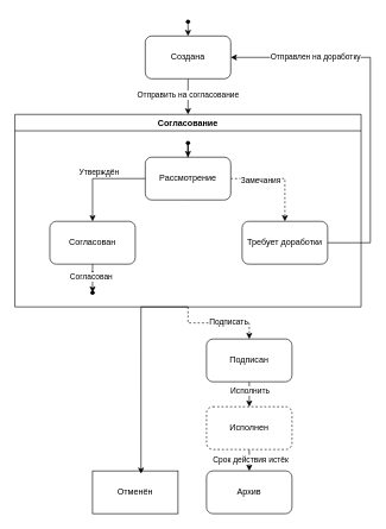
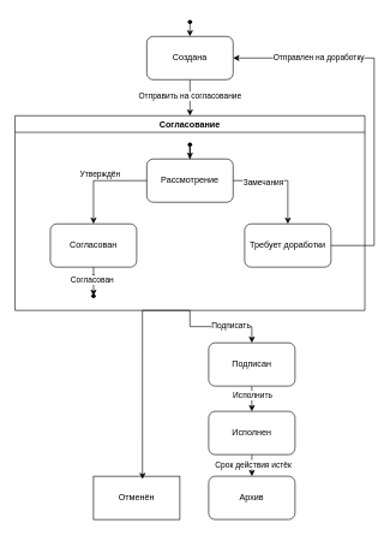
  <mxCell id="0" />
  <mxCell id="1" parent="0" />
  <mxCell id="2" style="edgeStyle=orthogonalEdgeStyle;rounded=0;orthogonalLoop=1;jettySize=auto;html=1;entryX=0.5;entryY=0;entryDx=0;entryDy=0;" edge="1" parent="1" source="3" target="6"><mxGeometry relative="1" as="geometry" /></mxCell>
  <mxCell id="3" value="" style="shape=waypoint;sketch=0;fillStyle=solid;size=6;pointerEvents=1;points=[];fillColor=none;resizable=0;rotatable=0;perimeter=centerPerimeter;snapToPoint=1;" vertex="1" parent="1"><mxGeometry x="253" y="20" width="20" height="20" as="geometry" /></mxCell>
  <mxCell id="4" style="edgeStyle=orthogonalEdgeStyle;rounded=0;orthogonalLoop=1;jettySize=auto;html=1;exitX=0.5;exitY=1;exitDx=0;exitDy=0;entryX=0.5;entryY=0;entryDx=0;entryDy=0;" edge="1" parent="1" source="6" target="9"><mxGeometry relative="1" as="geometry" /></mxCell>
  <mxCell id="5" value="Отправить на согласование" style="edgeLabel;html=1;align=center;verticalAlign=middle;resizable=0;points=[];" vertex="1" connectable="0" parent="4"><mxGeometry x="-0.12" y="-1" relative="1" as="geometry"><mxPoint as="offset" /></mxGeometry></mxCell>
  <mxCell id="6" value="Создана" style="rounded=1;whiteSpace=wrap;html=1;" vertex="1" parent="1"><mxGeometry x="203" y="50" width="120" height="60" as="geometry" /></mxCell>
- <mxCell id="7" value="" style="edgeStyle=orthogonalEdgeStyle;rounded=0;orthogonalLoop=1;jettySize=auto;html=1;dashed=1;" edge="1" parent="1" source="9" target="26"><mxGeometry relative="1" as="geometry" /></mxCell>
+ <mxCell id="7" value="" style="edgeStyle=orthogonalEdgeStyle;rounded=0;orthogonalLoop=1;jettySize=auto;html=1;" edge="1" parent="1" source="9" target="26"><mxGeometry relative="1" as="geometry" /></mxCell>
  <mxCell id="8" value="Подписать" style="edgeLabel;html=1;align=center;verticalAlign=middle;resizable=0;points=[];" vertex="1" connectable="0" parent="7"><mxGeometry x="0.2" y="2" relative="1" as="geometry"><mxPoint as="offset" /></mxGeometry></mxCell>
  <mxCell id="9" value="Согласование" style="swimlane;whiteSpace=wrap;html=1;" vertex="1" parent="1"><mxGeometry x="20" y="160" width="486" height="270" as="geometry" /></mxCell>
  <mxCell id="10" value="" style="edgeStyle=orthogonalEdgeStyle;rounded=0;orthogonalLoop=1;jettySize=auto;html=1;" edge="1" parent="9" source="11" target="14"><mxGeometry relative="1" as="geometry" /></mxCell>
  <mxCell id="11" value="" style="shape=waypoint;sketch=0;fillStyle=solid;size=6;pointerEvents=1;points=[];fillColor=none;resizable=0;rotatable=0;perimeter=centerPerimeter;snapToPoint=1;" vertex="1" parent="9"><mxGeometry x="233" y="30" width="20" height="20" as="geometry" /></mxCell>
- <mxCell id="12" style="edgeStyle=orthogonalEdgeStyle;rounded=0;orthogonalLoop=1;jettySize=auto;html=1;exitX=0.5;exitY=1;exitDx=0;exitDy=0;dashed=1;" edge="1" parent="9" source="14" target="16"><mxGeometry relative="1" as="geometry"><Array as="points"><mxPoint x="243" y="90" /><mxPoint x="379" y="90" /></Array></mxGeometry></mxCell>
+ <mxCell id="12" style="edgeStyle=orthogonalEdgeStyle;rounded=0;orthogonalLoop=1;jettySize=auto;html=1;exitX=0.5;exitY=1;exitDx=0;exitDy=0;" edge="1" parent="9" source="14" target="16"><mxGeometry relative="1" as="geometry"><Array as="points"><mxPoint x="243" y="90" /><mxPoint x="379" y="90" /></Array></mxGeometry></mxCell>
  <mxCell id="13" value="Замечания" style="edgeLabel;html=1;align=center;verticalAlign=middle;resizable=0;points=[];" vertex="1" connectable="0" parent="12"><mxGeometry x="0.163" y="-1" relative="1" as="geometry"><mxPoint as="offset" /></mxGeometry></mxCell>
  <mxCell id="14" value="Рассмотрение" style="rounded=1;whiteSpace=wrap;html=1;" vertex="1" parent="9"><mxGeometry x="183" y="60" width="120" height="60" as="geometry" /></mxCell>
  <mxCell id="15" value="Согласован" style="rounded=1;whiteSpace=wrap;html=1;" vertex="1" parent="9"><mxGeometry x="49" y="150" width="120" height="60" as="geometry" /></mxCell>
  <mxCell id="16" value="Требует доработки" style="rounded=1;whiteSpace=wrap;html=1;" vertex="1" parent="9"><mxGeometry x="319" y="150" width="120" height="60" as="geometry" /></mxCell>
  <mxCell id="17" style="edgeStyle=orthogonalEdgeStyle;rounded=0;orthogonalLoop=1;jettySize=auto;html=1;entryX=0.5;entryY=0;entryDx=0;entryDy=0;exitX=0;exitY=0.5;exitDx=0;exitDy=0;" edge="1" parent="9" source="14" target="15"><mxGeometry relative="1" as="geometry"><mxPoint x="179" y="90" as="sourcePoint" /><Array as="points"><mxPoint x="109" y="90" /></Array></mxGeometry></mxCell>
  <mxCell id="18" value="Утверждён" style="edgeLabel;html=1;align=center;verticalAlign=middle;resizable=0;points=[];" vertex="1" connectable="0" parent="17"><mxGeometry x="0.306" y="-1" relative="1" as="geometry"><mxPoint x="9" y="-24" as="offset" /></mxGeometry></mxCell>
  <mxCell id="19" value="" style="shape=waypoint;sketch=0;fillStyle=solid;size=6;pointerEvents=1;points=[];fillColor=none;resizable=0;rotatable=0;perimeter=centerPerimeter;snapToPoint=1;" vertex="1" parent="9"><mxGeometry x="99" y="240" width="20" height="20" as="geometry" /></mxCell>
  <mxCell id="20" style="edgeStyle=orthogonalEdgeStyle;rounded=0;orthogonalLoop=1;jettySize=auto;html=1;entryX=0.5;entryY=-0.05;entryDx=0;entryDy=0;entryPerimeter=0;" edge="1" parent="9" source="15" target="19"><mxGeometry relative="1" as="geometry" /></mxCell>
  <mxCell id="21" value="Согласован" style="edgeLabel;html=1;align=center;verticalAlign=middle;resizable=0;points=[];" vertex="1" connectable="0" parent="20"><mxGeometry x="0.233" y="-3" relative="1" as="geometry"><mxPoint as="offset" /></mxGeometry></mxCell>
  <mxCell id="22" style="edgeStyle=orthogonalEdgeStyle;rounded=0;orthogonalLoop=1;jettySize=auto;html=1;entryX=1;entryY=0.5;entryDx=0;entryDy=0;" edge="1" parent="1" source="16" target="6"><mxGeometry relative="1" as="geometry"><Array as="points"><mxPoint x="519" y="340" /><mxPoint x="519" y="80" /></Array></mxGeometry></mxCell>
  <mxCell id="23" value="Отправлен на доработку" style="edgeLabel;html=1;align=center;verticalAlign=middle;resizable=0;points=[];" vertex="1" connectable="0" parent="22"><mxGeometry x="0.543" y="-2" relative="1" as="geometry"><mxPoint as="offset" /></mxGeometry></mxCell>
  <mxCell id="24" style="edgeStyle=orthogonalEdgeStyle;rounded=0;orthogonalLoop=1;jettySize=auto;html=1;exitX=0.5;exitY=1;exitDx=0;exitDy=0;entryX=0.5;entryY=0;entryDx=0;entryDy=0;" edge="1" parent="1" source="26" target="29"><mxGeometry relative="1" as="geometry" /></mxCell>
  <mxCell id="25" value="Исполнить" style="edgeLabel;html=1;align=center;verticalAlign=middle;resizable=0;points=[];" vertex="1" connectable="0" parent="24"><mxGeometry x="-0.314" relative="1" as="geometry"><mxPoint as="offset" /></mxGeometry></mxCell>
  <mxCell id="26" value="Подписан" style="rounded=1;whiteSpace=wrap;html=1;" vertex="1" parent="1"><mxGeometry x="289" y="475" width="120" height="60" as="geometry" /></mxCell>
  <mxCell id="27" style="edgeStyle=orthogonalEdgeStyle;rounded=0;orthogonalLoop=1;jettySize=auto;html=1;exitX=0.5;exitY=1;exitDx=0;exitDy=0;entryX=0.5;entryY=0;entryDx=0;entryDy=0;" edge="1" parent="1" source="29" target="30"><mxGeometry relative="1" as="geometry" /></mxCell>
  <mxCell id="28" value="Срок действия истёк" style="edgeLabel;html=1;align=center;verticalAlign=middle;resizable=0;points=[];" vertex="1" connectable="0" parent="27"><mxGeometry x="-0.133" y="1" relative="1" as="geometry"><mxPoint as="offset" /></mxGeometry></mxCell>
- <mxCell id="29" value="Исполнен" style="rounded=1;whiteSpace=wrap;html=1;dashed=1;" vertex="1" parent="1"><mxGeometry x="289" y="570" width="120" height="60" as="geometry" /></mxCell>
+ <mxCell id="29" value="Исполнен" style="rounded=1;whiteSpace=wrap;html=1;" vertex="1" parent="1"><mxGeometry x="289" y="570" width="120" height="60" as="geometry" /></mxCell>
  <mxCell id="30" value="Архив" style="rounded=1;whiteSpace=wrap;html=1;" vertex="1" parent="1"><mxGeometry x="289" y="660" width="120" height="60" as="geometry" /></mxCell>
  <mxCell id="31" value="Отменён" style="whiteSpace=wrap;html=1;rounded=0;" vertex="1" parent="1"><mxGeometry x="129" y="660" width="120" height="60" as="geometry" /></mxCell>
  <mxCell id="32" style="edgeStyle=orthogonalEdgeStyle;rounded=0;orthogonalLoop=1;jettySize=auto;html=1;exitX=0.5;exitY=1;exitDx=0;exitDy=0;entryX=0.567;entryY=0.067;entryDx=0;entryDy=0;entryPerimeter=0;" edge="1" parent="1" source="9" target="31"><mxGeometry relative="1" as="geometry"><Array as="points"><mxPoint x="197" y="430" /></Array></mxGeometry></mxCell>
